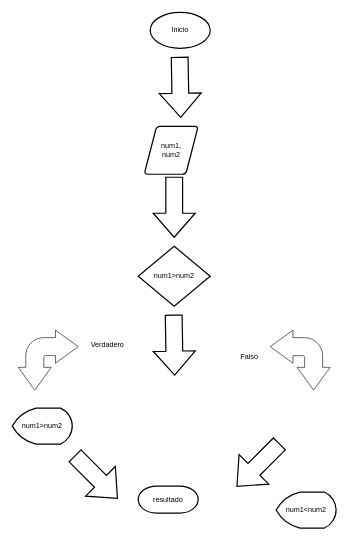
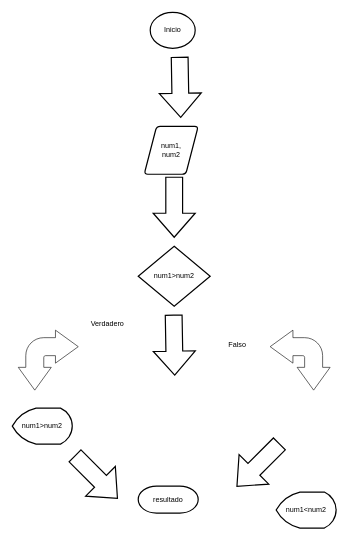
  <mxCell id="0" />
  <mxCell id="1" parent="0" />
- <mxCell id="2" value="Inicio&lt;br&gt;" style="strokeWidth=2;html=1;shape=mxgraph.flowchart.start_1;whiteSpace=wrap;" vertex="1" parent="1"><mxGeometry x="250" y="20" width="100" height="60" as="geometry" /></mxCell>
+ <mxCell id="2" value="Inicio&lt;br&gt;" style="strokeWidth=2;html=1;shape=mxgraph.flowchart.start_1;whiteSpace=wrap;" vertex="1" parent="1"><mxGeometry x="250" y="20" width="75" height="60" as="geometry" /></mxCell>
  <mxCell id="3" value="" style="verticalLabelPosition=bottom;verticalAlign=top;html=1;strokeWidth=2;shape=mxgraph.arrows2.arrow;dy=0.6;dx=40;notch=0;rotation=89;" vertex="1" parent="1"><mxGeometry x="250" y="110" width="100" height="70" as="geometry" /></mxCell>
  <mxCell id="4" value="num1&amp;gt;num2" style="strokeWidth=2;html=1;shape=mxgraph.flowchart.decision;whiteSpace=wrap;" vertex="1" parent="1"><mxGeometry x="230" y="410" width="120" height="100" as="geometry" /></mxCell>
  <mxCell id="5" value="num1,&lt;br&gt;num2" style="shape=parallelogram;html=1;strokeWidth=2;perimeter=parallelogramPerimeter;whiteSpace=wrap;rounded=1;arcSize=12;size=0.23;" vertex="1" parent="1"><mxGeometry x="240" y="210" width="90" height="80" as="geometry" /></mxCell>
  <mxCell id="6" value="" style="verticalLabelPosition=bottom;verticalAlign=top;html=1;strokeWidth=2;shape=mxgraph.arrows2.arrow;dy=0.6;dx=40;notch=0;rotation=90;" vertex="1" parent="1"><mxGeometry x="240" y="310" width="100" height="70" as="geometry" /></mxCell>
  <mxCell id="7" value="" style="verticalLabelPosition=bottom;verticalAlign=top;html=1;strokeWidth=2;shape=mxgraph.arrows2.arrow;dy=0.6;dx=40;notch=0;rotation=89;" vertex="1" parent="1"><mxGeometry x="240" y="540" width="100" height="70" as="geometry" /></mxCell>
- <mxCell id="8" value="Verdadero&amp;nbsp;" style="text;html=1;align=center;verticalAlign=middle;resizable=0;points=[];autosize=1;strokeColor=none;fillColor=none;" vertex="1" parent="1"><mxGeometry x="140" y="560" width="80" height="30" as="geometry" /></mxCell>
- <mxCell id="9" value="Falso" style="text;html=1;align=center;verticalAlign=middle;resizable=0;points=[];autosize=1;strokeColor=none;fillColor=none;" vertex="1" parent="1"><mxGeometry x="390" y="580" width="50" height="30" as="geometry" /></mxCell>
+ <mxCell id="8" value="Verdadero&amp;nbsp;" style="text;html=1;align=center;verticalAlign=middle;resizable=0;points=[];autosize=1;strokeColor=none;fillColor=none;" vertex="1" parent="1"><mxGeometry x="140" y="525" width="80" height="30" as="geometry" /></mxCell>
+ <mxCell id="9" value="Falso" style="text;html=1;align=center;verticalAlign=middle;resizable=0;points=[];autosize=1;strokeColor=none;fillColor=none;" vertex="1" parent="1"><mxGeometry x="370" y="560" width="50" height="30" as="geometry" /></mxCell>
  <mxCell id="10" value="" style="html=1;shadow=0;dashed=0;align=center;verticalAlign=middle;shape=mxgraph.arrows2.bendDoubleArrow;dy=15;dx=38;arrowHead=55;rounded=1;" vertex="1" parent="1"><mxGeometry x="30" y="550" width="100" height="100" as="geometry" /></mxCell>
  <mxCell id="11" value="" style="html=1;shadow=0;dashed=0;align=center;verticalAlign=middle;shape=mxgraph.arrows2.bendDoubleArrow;dy=15;dx=38;arrowHead=55;rounded=1;rotation=90;" vertex="1" parent="1"><mxGeometry x="450" y="550" width="100" height="100" as="geometry" /></mxCell>
  <mxCell id="12" value="num1&amp;gt;num2" style="strokeWidth=2;html=1;shape=mxgraph.flowchart.display;whiteSpace=wrap;" vertex="1" parent="1"><mxGeometry x="20" y="680" width="100" height="60" as="geometry" /></mxCell>
  <mxCell id="13" value="num1&amp;lt;num2" style="strokeWidth=2;html=1;shape=mxgraph.flowchart.display;whiteSpace=wrap;" vertex="1" parent="1"><mxGeometry x="460" y="820" width="100" height="60" as="geometry" /></mxCell>
  <mxCell id="14" value="resultado&lt;br&gt;" style="strokeWidth=2;html=1;shape=mxgraph.flowchart.terminator;whiteSpace=wrap;" vertex="1" parent="1"><mxGeometry x="230" y="810" width="100" height="45" as="geometry" /></mxCell>
  <mxCell id="15" value="" style="verticalLabelPosition=bottom;verticalAlign=top;html=1;strokeWidth=2;shape=mxgraph.arrows2.arrow;dy=0.6;dx=40;notch=0;rotation=45;" vertex="1" parent="1"><mxGeometry x="110" y="760" width="100" height="70" as="geometry" /></mxCell>
  <mxCell id="16" value="" style="verticalLabelPosition=bottom;verticalAlign=top;html=1;strokeWidth=2;shape=mxgraph.arrows2.arrow;dy=0.6;dx=40;notch=0;rotation=-225;" vertex="1" parent="1"><mxGeometry x="380" y="740" width="100" height="70" as="geometry" /></mxCell>
